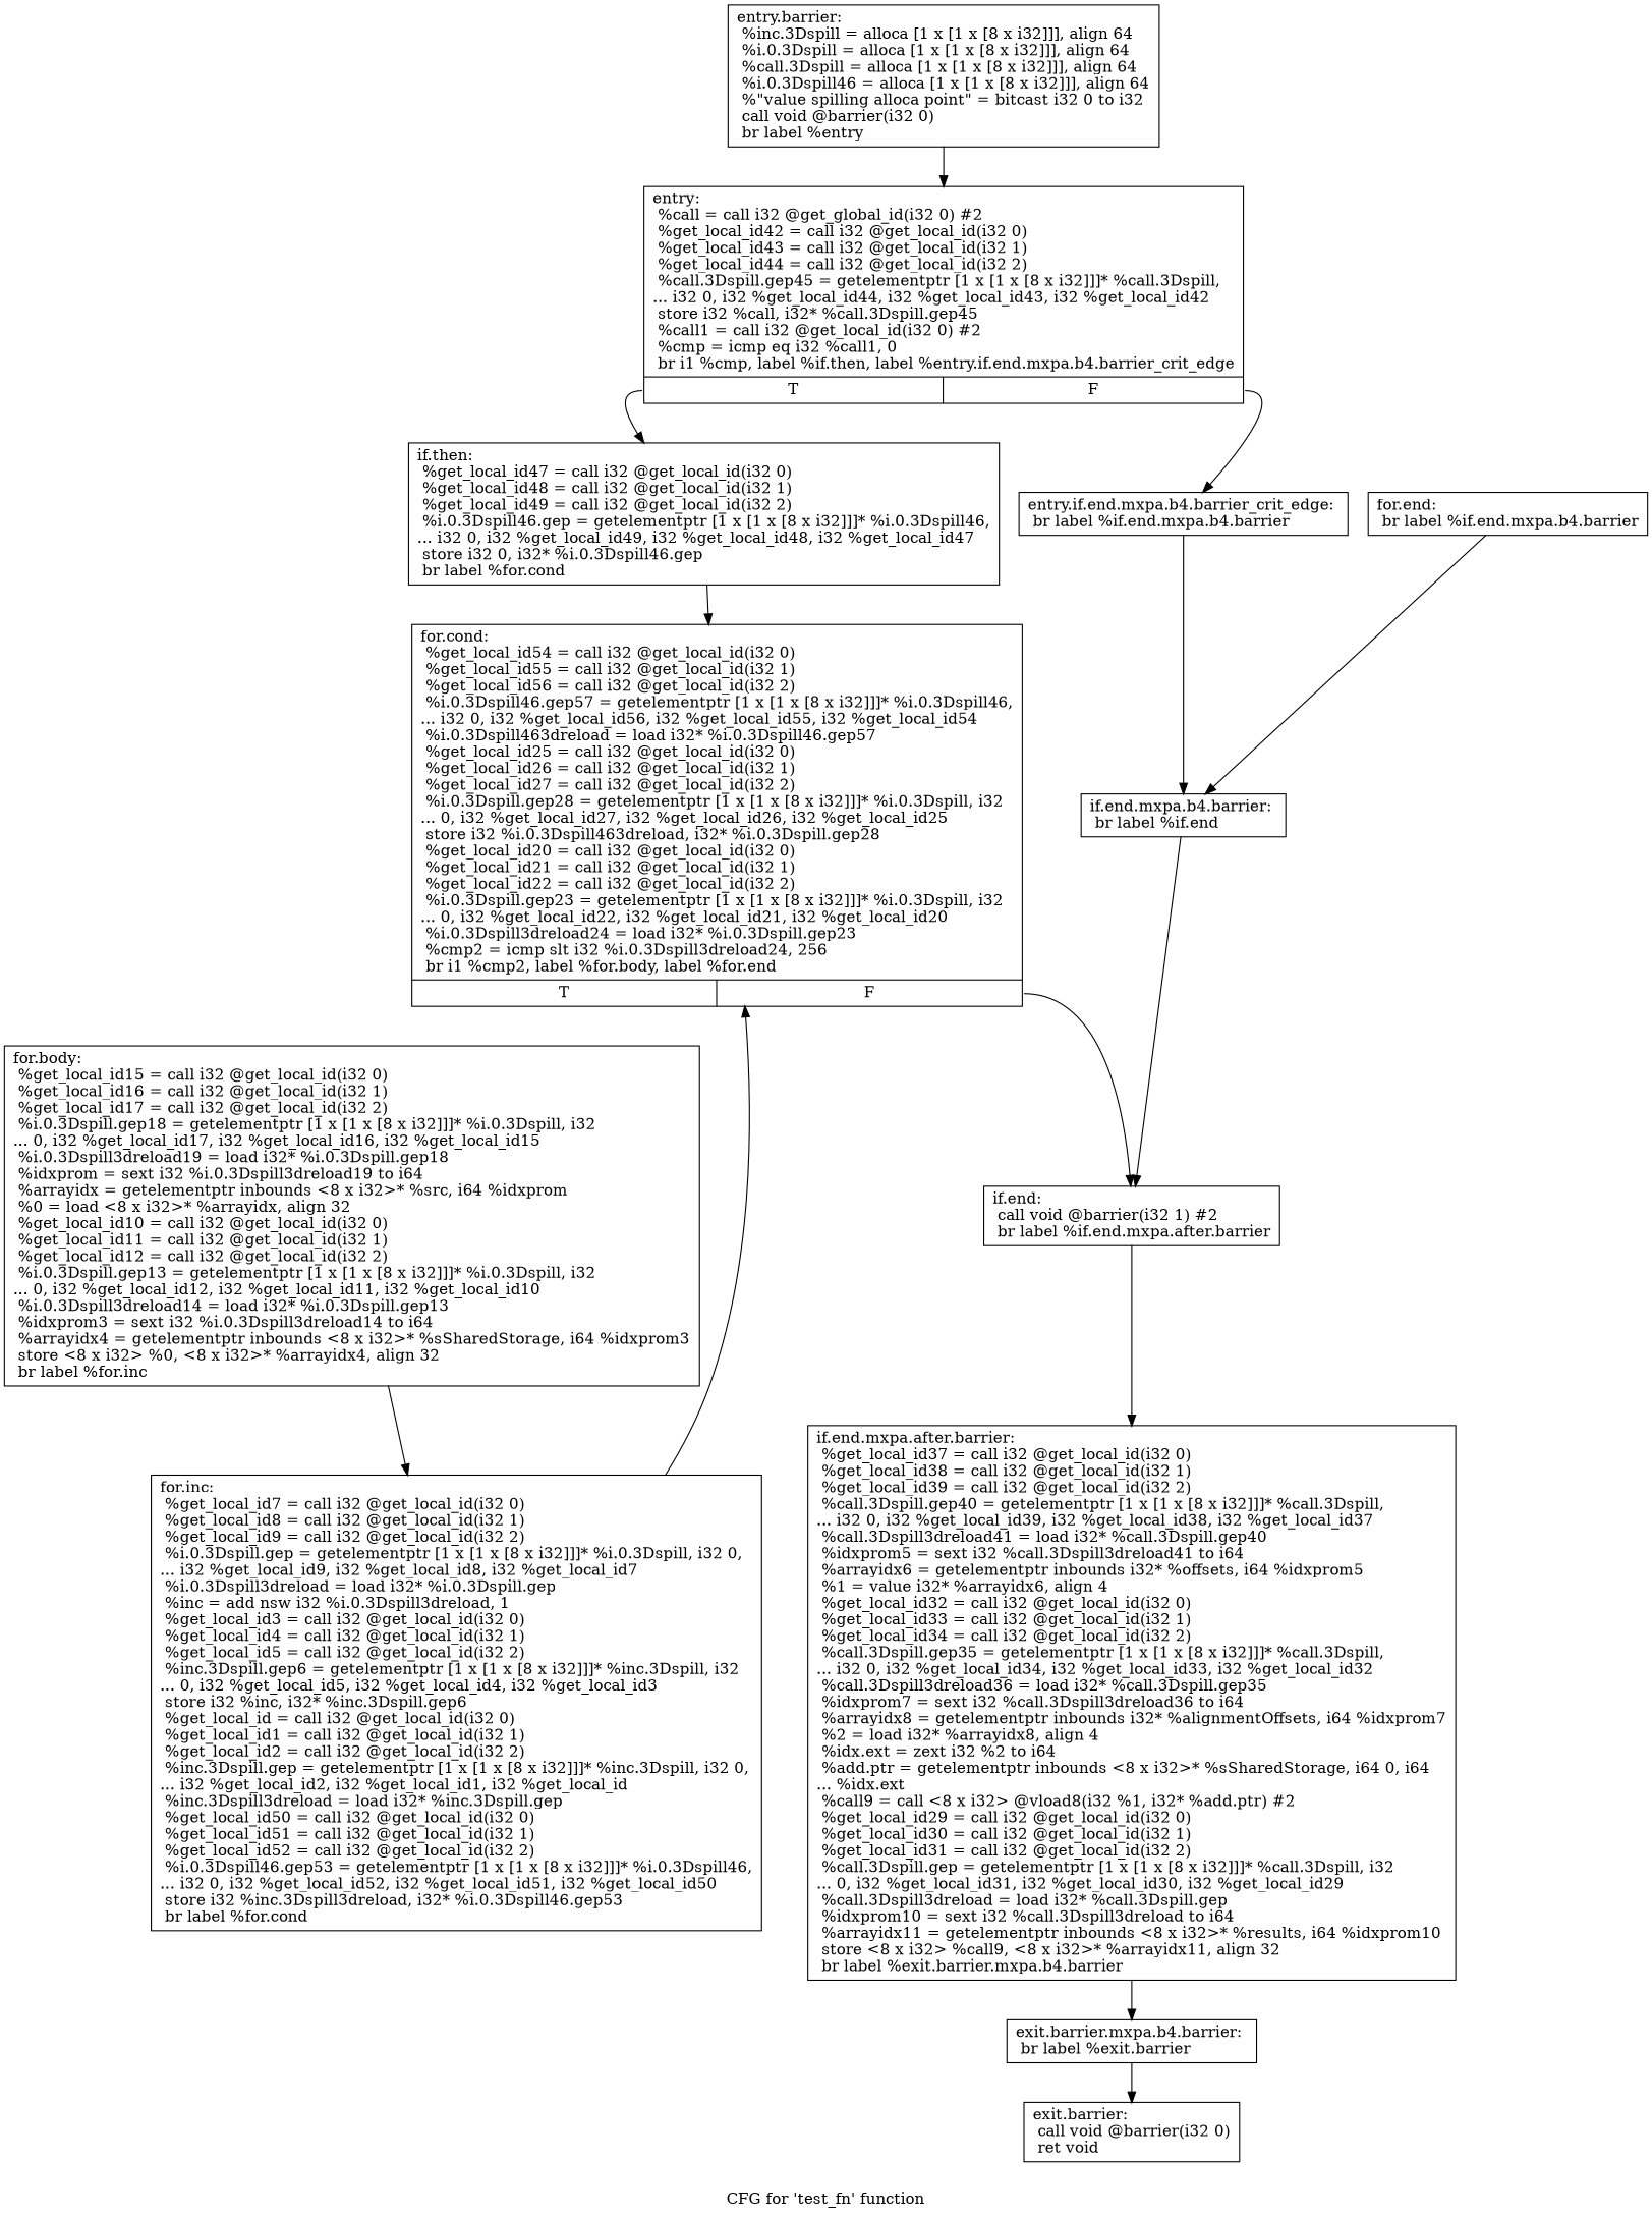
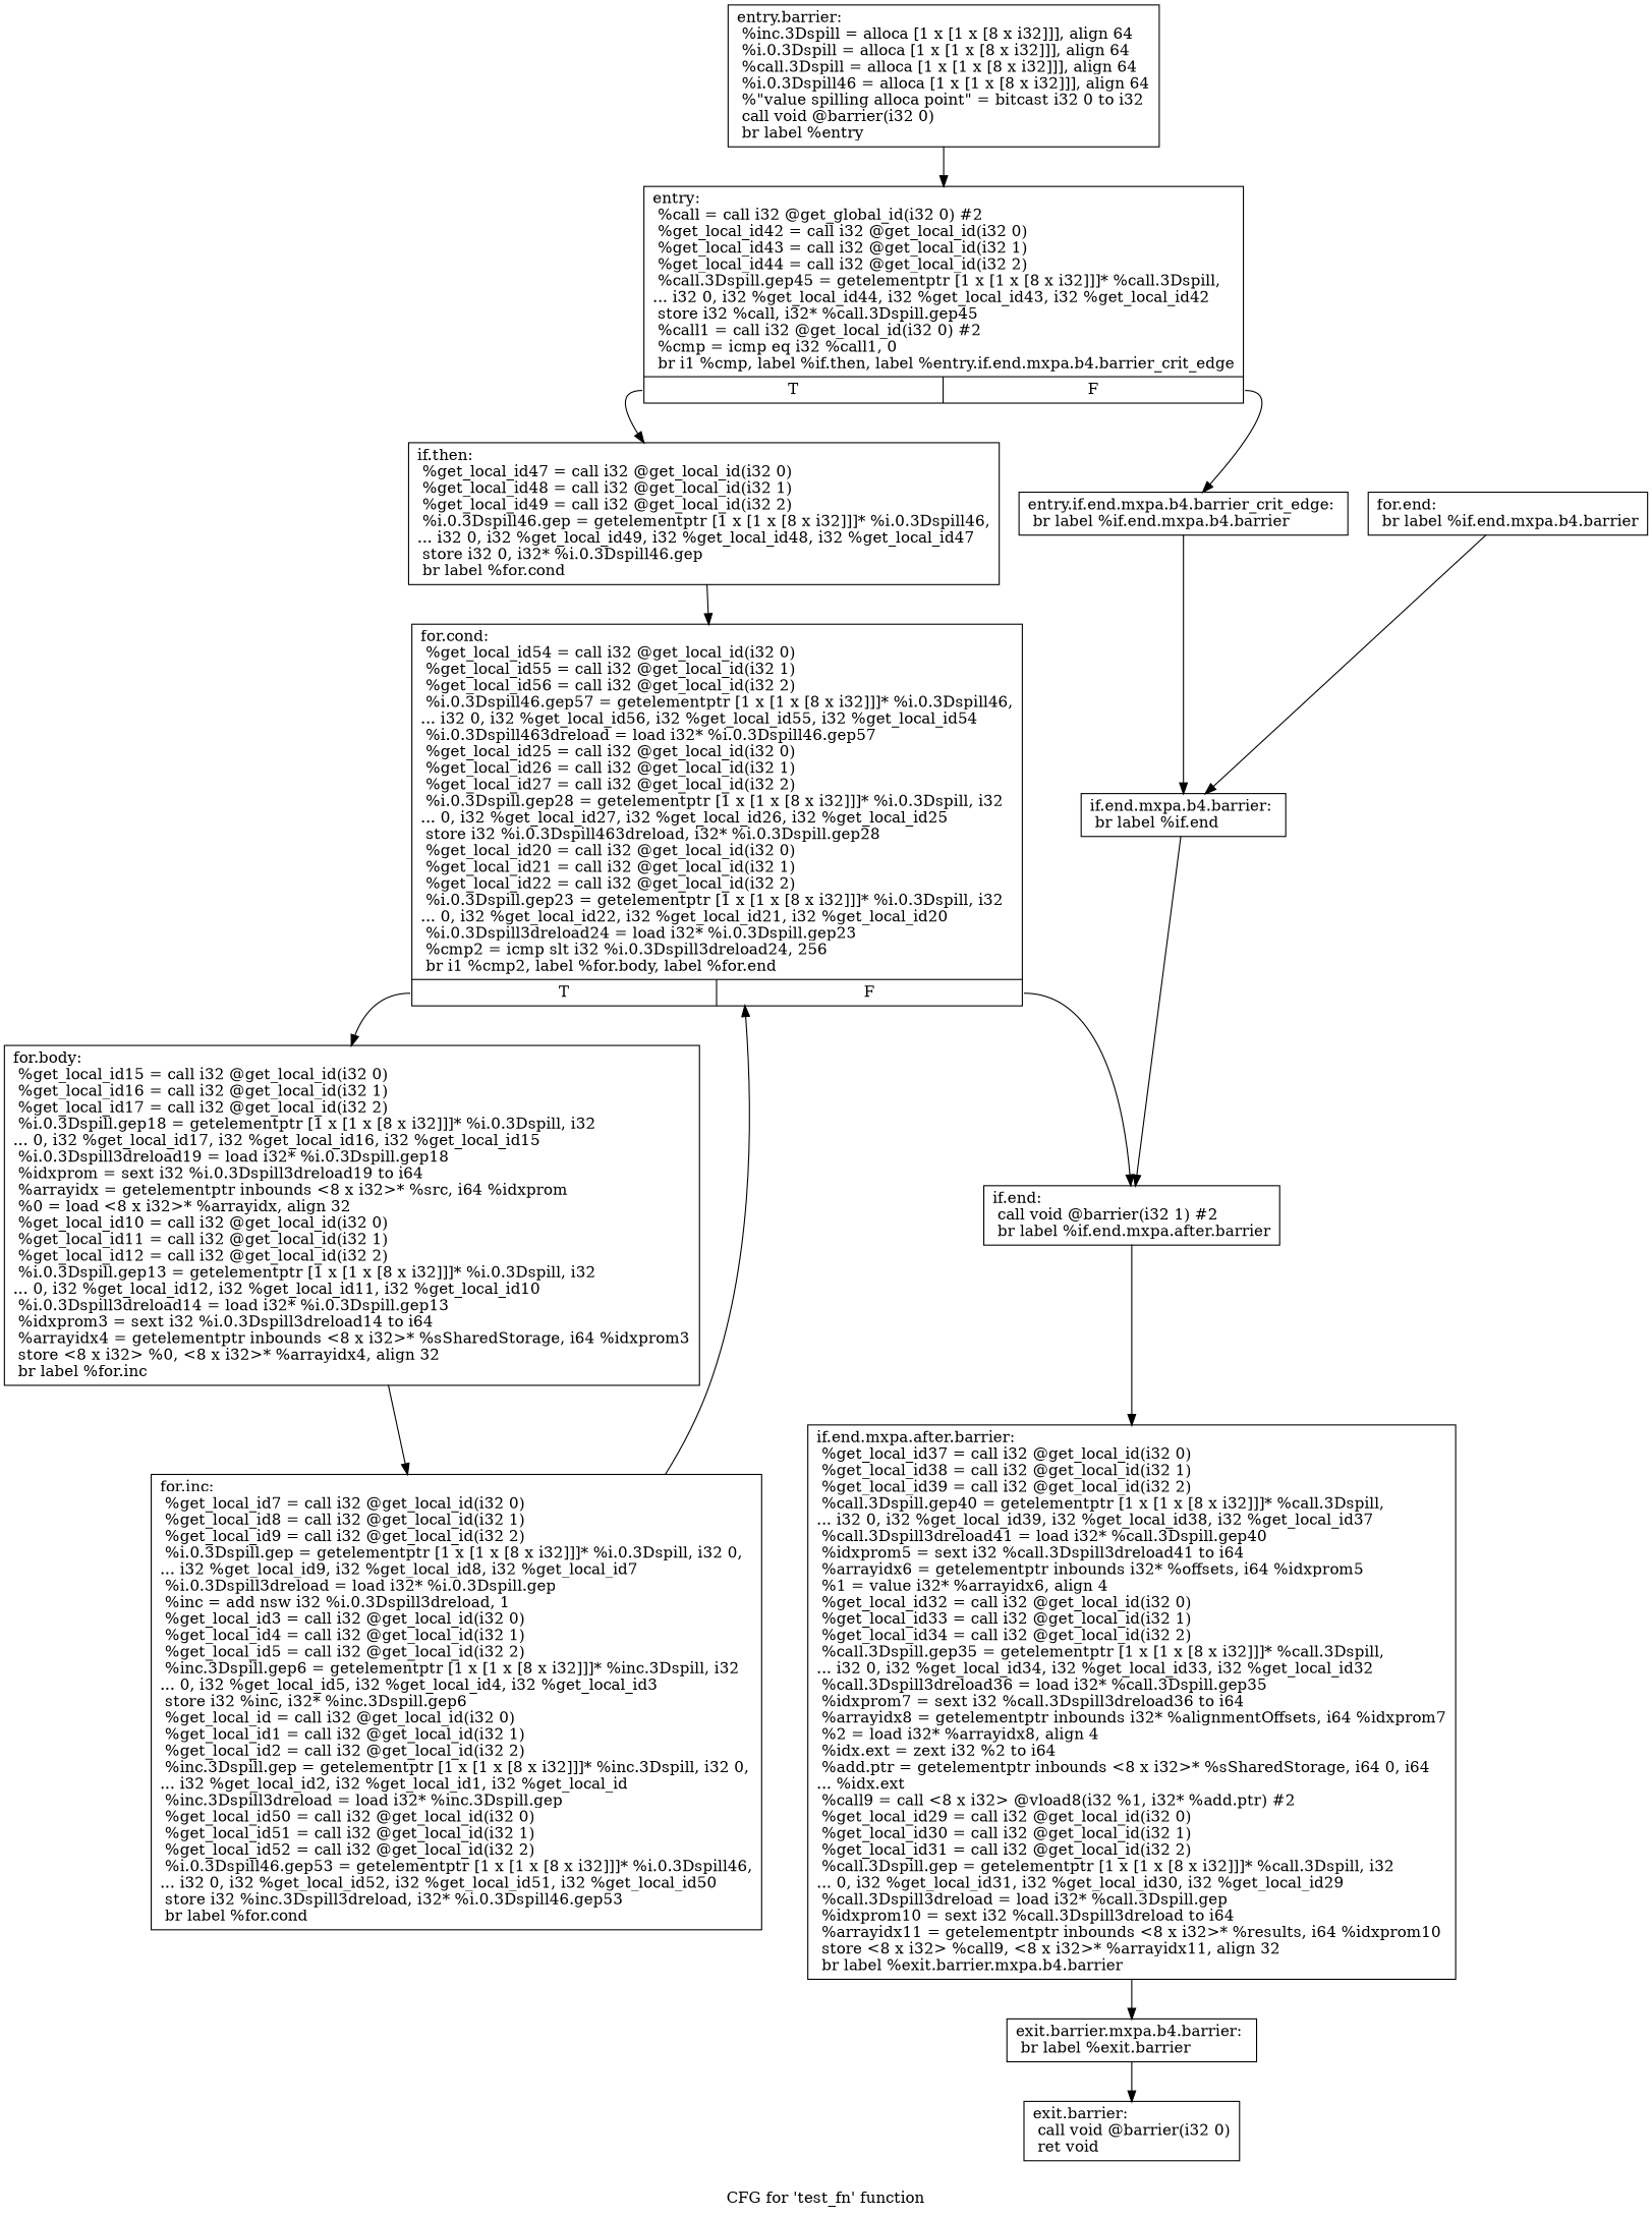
  digraph {
    label="CFG for 'test_fn' function"
    node [shape=record]
    n1 [label="{entry.barrier:\l  %inc.3Dspill = alloca [1 x [1 x [8 x i32]]], align 64\l  %i.0.3Dspill = alloca [1 x [1 x [8 x i32]]], align 64\l  %call.3Dspill = alloca [1 x [1 x [8 x i32]]], align 64\l  %i.0.3Dspill46 = alloca [1 x [1 x [8 x i32]]], align 64\l  %\"value spilling alloca point\" = bitcast i32 0 to i32\l  call void @barrier(i32 0)\l  br label %entry\l}"]
    n2 [label="{entry:                                            \l  %call = call i32 @get_global_id(i32 0) #2\l  %get_local_id42 = call i32 @get_local_id(i32 0)\l  %get_local_id43 = call i32 @get_local_id(i32 1)\l  %get_local_id44 = call i32 @get_local_id(i32 2)\l  %call.3Dspill.gep45 = getelementptr [1 x [1 x [8 x i32]]]* %call.3Dspill,\l... i32 0, i32 %get_local_id44, i32 %get_local_id43, i32 %get_local_id42\l  store i32 %call, i32* %call.3Dspill.gep45\l  %call1 = call i32 @get_local_id(i32 0) #2\l  %cmp = icmp eq i32 %call1, 0\l  br i1 %cmp, label %if.then, label %entry.if.end.mxpa.b4.barrier_crit_edge\l|{<s0>T|<s1>F}}"]
    n3 [label="{if.then:                                          \l  %get_local_id47 = call i32 @get_local_id(i32 0)\l  %get_local_id48 = call i32 @get_local_id(i32 1)\l  %get_local_id49 = call i32 @get_local_id(i32 2)\l  %i.0.3Dspill46.gep = getelementptr [1 x [1 x [8 x i32]]]* %i.0.3Dspill46,\l... i32 0, i32 %get_local_id49, i32 %get_local_id48, i32 %get_local_id47\l  store i32 0, i32* %i.0.3Dspill46.gep\l  br label %for.cond\l}"]
    n4 [label="{entry.if.end.mxpa.b4.barrier_crit_edge:           \l  br label %if.end.mxpa.b4.barrier\l}"]
    n5 [label="{for.cond:                                         \l  %get_local_id54 = call i32 @get_local_id(i32 0)\l  %get_local_id55 = call i32 @get_local_id(i32 1)\l  %get_local_id56 = call i32 @get_local_id(i32 2)\l  %i.0.3Dspill46.gep57 = getelementptr [1 x [1 x [8 x i32]]]* %i.0.3Dspill46,\l... i32 0, i32 %get_local_id56, i32 %get_local_id55, i32 %get_local_id54\l  %i.0.3Dspill463dreload = load i32* %i.0.3Dspill46.gep57\l  %get_local_id25 = call i32 @get_local_id(i32 0)\l  %get_local_id26 = call i32 @get_local_id(i32 1)\l  %get_local_id27 = call i32 @get_local_id(i32 2)\l  %i.0.3Dspill.gep28 = getelementptr [1 x [1 x [8 x i32]]]* %i.0.3Dspill, i32\l... 0, i32 %get_local_id27, i32 %get_local_id26, i32 %get_local_id25\l  store i32 %i.0.3Dspill463dreload, i32* %i.0.3Dspill.gep28\l  %get_local_id20 = call i32 @get_local_id(i32 0)\l  %get_local_id21 = call i32 @get_local_id(i32 1)\l  %get_local_id22 = call i32 @get_local_id(i32 2)\l  %i.0.3Dspill.gep23 = getelementptr [1 x [1 x [8 x i32]]]* %i.0.3Dspill, i32\l... 0, i32 %get_local_id22, i32 %get_local_id21, i32 %get_local_id20\l  %i.0.3Dspill3dreload24 = load i32* %i.0.3Dspill.gep23\l  %cmp2 = icmp slt i32 %i.0.3Dspill3dreload24, 256\l  br i1 %cmp2, label %for.body, label %for.end\l|{<s0>T|<s1>F}}"]
    n6 [label="{if.end.mxpa.b4.barrier:                           \l  br label %if.end\l}"]
    n7 [label="{if.end:                                           \l  call void @barrier(i32 1) #2\l  br label %if.end.mxpa.after.barrier\l}"]
    n8 [label="{for.body:                                         \l  %get_local_id15 = call i32 @get_local_id(i32 0)\l  %get_local_id16 = call i32 @get_local_id(i32 1)\l  %get_local_id17 = call i32 @get_local_id(i32 2)\l  %i.0.3Dspill.gep18 = getelementptr [1 x [1 x [8 x i32]]]* %i.0.3Dspill, i32\l... 0, i32 %get_local_id17, i32 %get_local_id16, i32 %get_local_id15\l  %i.0.3Dspill3dreload19 = load i32* %i.0.3Dspill.gep18\l  %idxprom = sext i32 %i.0.3Dspill3dreload19 to i64\l  %arrayidx = getelementptr inbounds \<8 x i32\>* %src, i64 %idxprom\l  %0 = load \<8 x i32\>* %arrayidx, align 32\l  %get_local_id10 = call i32 @get_local_id(i32 0)\l  %get_local_id11 = call i32 @get_local_id(i32 1)\l  %get_local_id12 = call i32 @get_local_id(i32 2)\l  %i.0.3Dspill.gep13 = getelementptr [1 x [1 x [8 x i32]]]* %i.0.3Dspill, i32\l... 0, i32 %get_local_id12, i32 %get_local_id11, i32 %get_local_id10\l  %i.0.3Dspill3dreload14 = load i32* %i.0.3Dspill.gep13\l  %idxprom3 = sext i32 %i.0.3Dspill3dreload14 to i64\l  %arrayidx4 = getelementptr inbounds \<8 x i32\>* %sSharedStorage, i64 %idxprom3\l  store \<8 x i32\> %0, \<8 x i32\>* %arrayidx4, align 32\l  br label %for.inc\l}"]
    n9 [label="{if.end.mxpa.after.barrier:                        \l  %get_local_id37 = call i32 @get_local_id(i32 0)\l  %get_local_id38 = call i32 @get_local_id(i32 1)\l  %get_local_id39 = call i32 @get_local_id(i32 2)\l  %call.3Dspill.gep40 = getelementptr [1 x [1 x [8 x i32]]]* %call.3Dspill,\l... i32 0, i32 %get_local_id39, i32 %get_local_id38, i32 %get_local_id37\l  %call.3Dspill3dreload41 = load i32* %call.3Dspill.gep40\l  %idxprom5 = sext i32 %call.3Dspill3dreload41 to i64\l  %arrayidx6 = getelementptr inbounds i32* %offsets, i64 %idxprom5\l  %1 = value i32* %arrayidx6, align 4\l  %get_local_id32 = call i32 @get_local_id(i32 0)\l  %get_local_id33 = call i32 @get_local_id(i32 1)\l  %get_local_id34 = call i32 @get_local_id(i32 2)\l  %call.3Dspill.gep35 = getelementptr [1 x [1 x [8 x i32]]]* %call.3Dspill,\l... i32 0, i32 %get_local_id34, i32 %get_local_id33, i32 %get_local_id32\l  %call.3Dspill3dreload36 = load i32* %call.3Dspill.gep35\l  %idxprom7 = sext i32 %call.3Dspill3dreload36 to i64\l  %arrayidx8 = getelementptr inbounds i32* %alignmentOffsets, i64 %idxprom7\l  %2 = load i32* %arrayidx8, align 4\l  %idx.ext = zext i32 %2 to i64\l  %add.ptr = getelementptr inbounds \<8 x i32\>* %sSharedStorage, i64 0, i64\l... %idx.ext\l  %call9 = call \<8 x i32\> @vload8(i32 %1, i32* %add.ptr) #2\l  %get_local_id29 = call i32 @get_local_id(i32 0)\l  %get_local_id30 = call i32 @get_local_id(i32 1)\l  %get_local_id31 = call i32 @get_local_id(i32 2)\l  %call.3Dspill.gep = getelementptr [1 x [1 x [8 x i32]]]* %call.3Dspill, i32\l... 0, i32 %get_local_id31, i32 %get_local_id30, i32 %get_local_id29\l  %call.3Dspill3dreload = load i32* %call.3Dspill.gep\l  %idxprom10 = sext i32 %call.3Dspill3dreload to i64\l  %arrayidx11 = getelementptr inbounds \<8 x i32\>* %results, i64 %idxprom10\l  store \<8 x i32\> %call9, \<8 x i32\>* %arrayidx11, align 32\l  br label %exit.barrier.mxpa.b4.barrier\l}"]
    n10 [label="{for.inc:                                          \l  %get_local_id7 = call i32 @get_local_id(i32 0)\l  %get_local_id8 = call i32 @get_local_id(i32 1)\l  %get_local_id9 = call i32 @get_local_id(i32 2)\l  %i.0.3Dspill.gep = getelementptr [1 x [1 x [8 x i32]]]* %i.0.3Dspill, i32 0,\l... i32 %get_local_id9, i32 %get_local_id8, i32 %get_local_id7\l  %i.0.3Dspill3dreload = load i32* %i.0.3Dspill.gep\l  %inc = add nsw i32 %i.0.3Dspill3dreload, 1\l  %get_local_id3 = call i32 @get_local_id(i32 0)\l  %get_local_id4 = call i32 @get_local_id(i32 1)\l  %get_local_id5 = call i32 @get_local_id(i32 2)\l  %inc.3Dspill.gep6 = getelementptr [1 x [1 x [8 x i32]]]* %inc.3Dspill, i32\l... 0, i32 %get_local_id5, i32 %get_local_id4, i32 %get_local_id3\l  store i32 %inc, i32* %inc.3Dspill.gep6\l  %get_local_id = call i32 @get_local_id(i32 0)\l  %get_local_id1 = call i32 @get_local_id(i32 1)\l  %get_local_id2 = call i32 @get_local_id(i32 2)\l  %inc.3Dspill.gep = getelementptr [1 x [1 x [8 x i32]]]* %inc.3Dspill, i32 0,\l... i32 %get_local_id2, i32 %get_local_id1, i32 %get_local_id\l  %inc.3Dspill3dreload = load i32* %inc.3Dspill.gep\l  %get_local_id50 = call i32 @get_local_id(i32 0)\l  %get_local_id51 = call i32 @get_local_id(i32 1)\l  %get_local_id52 = call i32 @get_local_id(i32 2)\l  %i.0.3Dspill46.gep53 = getelementptr [1 x [1 x [8 x i32]]]* %i.0.3Dspill46,\l... i32 0, i32 %get_local_id52, i32 %get_local_id51, i32 %get_local_id50\l  store i32 %inc.3Dspill3dreload, i32* %i.0.3Dspill46.gep53\l  br label %for.cond\l}"]
    n11 [label="{for.end:                                          \l  br label %if.end.mxpa.b4.barrier\l}"]
    n12 [label="{exit.barrier.mxpa.b4.barrier:                     \l  br label %exit.barrier\l}"]
    n13 [label="{exit.barrier:                                     \l  call void @barrier(i32 0)\l  ret void\l}"]
    n1 -> n2
    n2 -> n3 [tailport=s0]
    n2 -> n4 [tailport=s1]
    n3 -> n5
    n4 -> n6
    n5 -> n7 [tailport=s1]
+   n5 -> n8 [tailport=s0]
    n6 -> n7
    n7 -> n9
    n8 -> n10
    n9 -> n12
    n10 -> n5
    n11 -> n6
    n12 -> n13
  }
